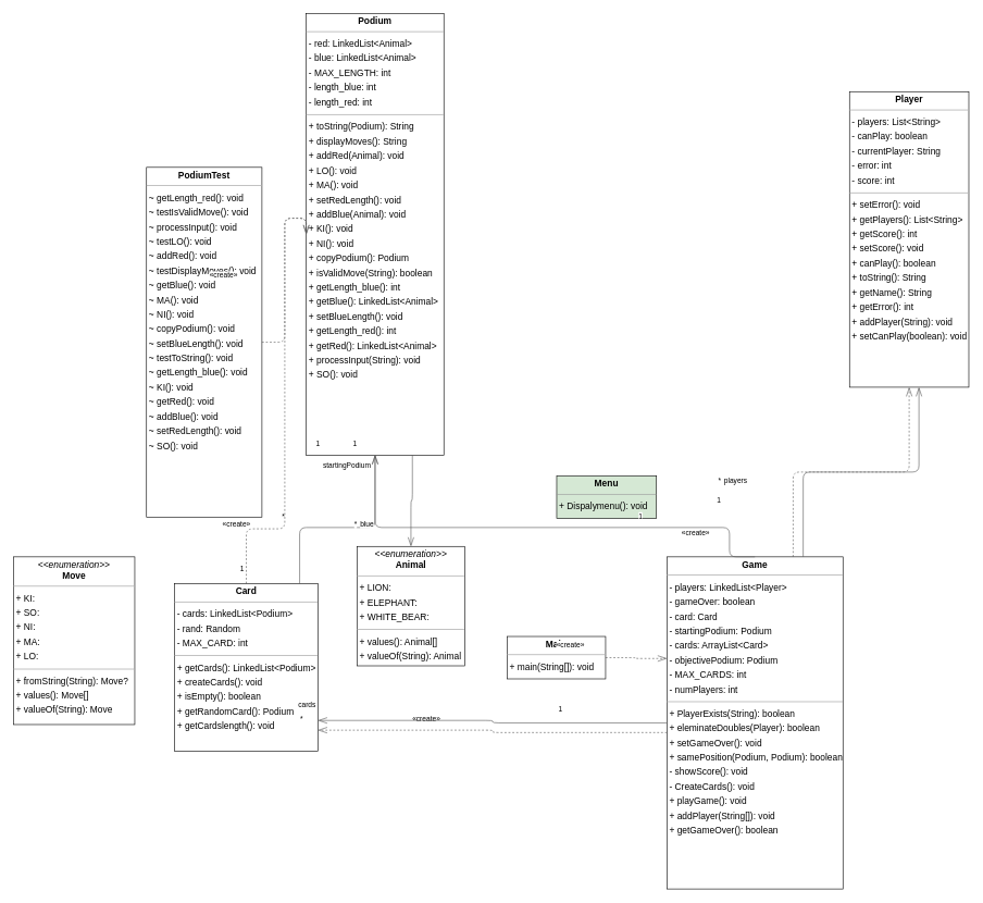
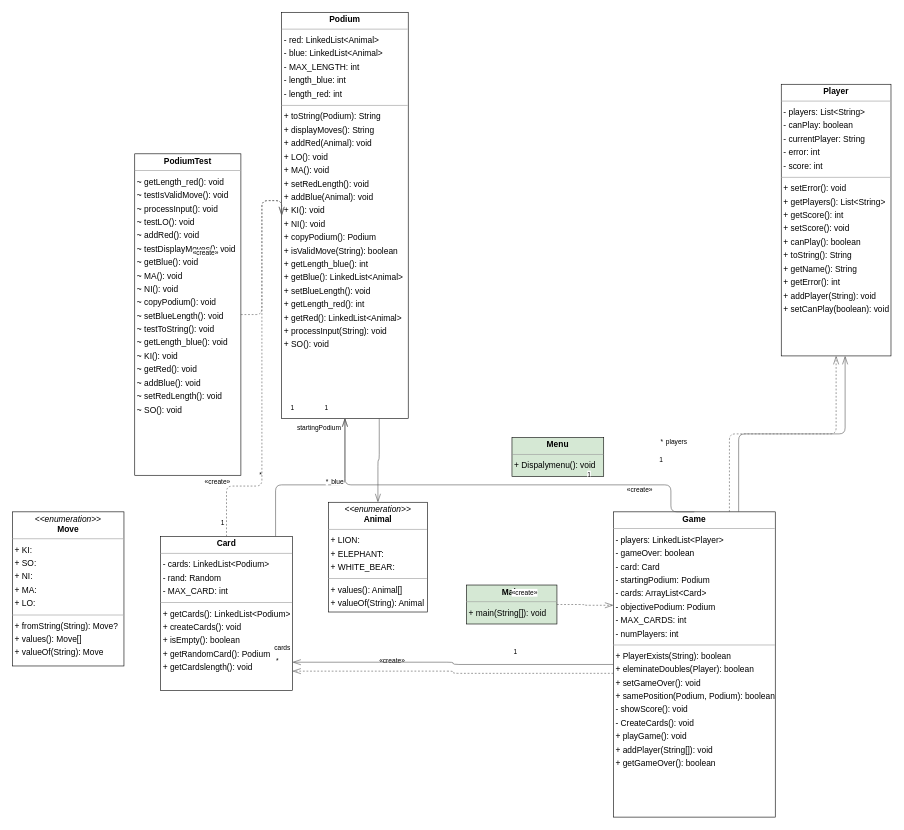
  <mxCell id="0" />
  <mxCell id="1" parent="0" />
  <mxCell id="2" value="&lt;p style=&quot;margin:0px;margin-top:4px;text-align:center;&quot;&gt;&lt;i&gt;&amp;lt;&amp;lt;enumeration&amp;gt;&amp;gt;&lt;/i&gt;&lt;br/&gt;&lt;b&gt;Animal&lt;/b&gt;&lt;/p&gt;&lt;hr size=&quot;1&quot;/&gt;&lt;p style=&quot;margin:0 0 0 4px;line-height:1.6;&quot;&gt;+ LION: &lt;br/&gt;+ ELEPHANT: &lt;br/&gt;+ WHITE_BEAR: &lt;/p&gt;&lt;hr size=&quot;1&quot;/&gt;&lt;p style=&quot;margin:0 0 0 4px;line-height:1.6;&quot;&gt;+ values(): Animal[]&lt;br/&gt;+ valueOf(String): Animal&lt;/p&gt;" style="verticalAlign=top;align=left;overflow=fill;fontSize=14;fontFamily=Helvetica;html=1;rounded=0;shadow=0;comic=0;labelBackgroundColor=none;strokeWidth=1;" parent="1" vertex="1"><mxGeometry x="547" y="837" width="165" height="183" as="geometry" /></mxCell>
  <mxCell id="3" value="&lt;p style=&quot;margin:0px;margin-top:4px;text-align:center;&quot;&gt;&lt;b&gt;Card&lt;/b&gt;&lt;/p&gt;&lt;hr size=&quot;1&quot;/&gt;&lt;p style=&quot;margin:0 0 0 4px;line-height:1.6;&quot;&gt;- cards: LinkedList&amp;lt;Podium&amp;gt;&lt;br/&gt;- rand: Random&lt;br/&gt;- MAX_CARD: int&lt;/p&gt;&lt;hr size=&quot;1&quot;/&gt;&lt;p style=&quot;margin:0 0 0 4px;line-height:1.6;&quot;&gt;+ getCards(): LinkedList&amp;lt;Podium&amp;gt;&lt;br/&gt;+ createCards(): void&lt;br/&gt;+ isEmpty(): boolean&lt;br/&gt;+ getRandomCard(): Podium&lt;br/&gt;+ getCardslength(): void&lt;/p&gt;" style="verticalAlign=top;align=left;overflow=fill;fontSize=14;fontFamily=Helvetica;html=1;rounded=0;shadow=0;comic=0;labelBackgroundColor=none;strokeWidth=1;" parent="1" vertex="1"><mxGeometry x="267" y="894" width="220" height="257" as="geometry" /></mxCell>
  <mxCell id="4" value="&lt;p style=&quot;margin:0px;margin-top:4px;text-align:center;&quot;&gt;&lt;b&gt;Game&lt;/b&gt;&lt;/p&gt;&lt;hr size=&quot;1&quot;/&gt;&lt;p style=&quot;margin:0 0 0 4px;line-height:1.6;&quot;&gt;- players: LinkedList&amp;lt;Player&amp;gt;&lt;br/&gt;- gameOver: boolean&lt;br/&gt;- card: Card&lt;br/&gt;- startingPodium: Podium&lt;br/&gt;- cards: ArrayList&amp;lt;Card&amp;gt;&lt;br/&gt;- objectivePodium: Podium&lt;br/&gt;- MAX_CARDS: int&lt;br/&gt;- numPlayers: int&lt;/p&gt;&lt;hr size=&quot;1&quot;/&gt;&lt;p style=&quot;margin:0 0 0 4px;line-height:1.6;&quot;&gt;+ PlayerExists(String): boolean&lt;br/&gt;+ eleminateDoubles(Player): boolean&lt;br/&gt;+ setGameOver(): void&lt;br/&gt;+ samePosition(Podium, Podium): boolean&lt;br/&gt;- showScore(): void&lt;br/&gt;- CreateCards(): void&lt;br/&gt;+ playGame(): void&lt;br/&gt;+ addPlayer(String[]): void&lt;br/&gt;+ getGameOver(): boolean&lt;/p&gt;" style="verticalAlign=top;align=left;overflow=fill;fontSize=14;fontFamily=Helvetica;html=1;rounded=0;shadow=0;comic=0;labelBackgroundColor=none;strokeWidth=1;" parent="1" vertex="1"><mxGeometry x="1022" y="853" width="270" height="509" as="geometry" /></mxCell>
- <mxCell id="5" value="&lt;p style=&quot;margin:0px;margin-top:4px;text-align:center;&quot;&gt;&lt;b&gt;Main&lt;/b&gt;&lt;/p&gt;&lt;hr size=&quot;1&quot;/&gt;&lt;p style=&quot;margin:0 0 0 4px;line-height:1.6;&quot;&gt;+ main(String[]): void&lt;/p&gt;" style="verticalAlign=top;align=left;overflow=fill;fontSize=14;fontFamily=Helvetica;html=1;rounded=0;shadow=0;comic=0;labelBackgroundColor=none;strokeWidth=1;" parent="1" vertex="1"><mxGeometry x="777" y="975" width="151" height="65" as="geometry" /></mxCell>
+ <mxCell id="5" value="&lt;p style=&quot;margin:0px;margin-top:4px;text-align:center;&quot;&gt;&lt;b&gt;Main&lt;/b&gt;&lt;/p&gt;&lt;hr size=&quot;1&quot;/&gt;&lt;p style=&quot;margin:0 0 0 4px;line-height:1.6;&quot;&gt;+ main(String[]): void&lt;/p&gt;" style="verticalAlign=top;align=left;overflow=fill;fontSize=14;fontFamily=Helvetica;html=1;rounded=0;shadow=0;comic=0;labelBackgroundColor=none;strokeWidth=1;fillColor=#d5e8d4;" parent="1" vertex="1"><mxGeometry x="777" y="975" width="151" height="65" as="geometry" /></mxCell>
  <mxCell id="6" value="&lt;p style=&quot;margin:0px;margin-top:4px;text-align:center;&quot;&gt;&lt;b&gt;Menu&lt;/b&gt;&lt;/p&gt;&lt;hr size=&quot;1&quot;/&gt;&lt;p style=&quot;margin:0 0 0 4px;line-height:1.6;&quot;&gt;+ Dispalymenu(): void&lt;/p&gt;" style="verticalAlign=top;align=left;overflow=fill;fontSize=14;fontFamily=Helvetica;html=1;rounded=0;shadow=0;comic=0;labelBackgroundColor=none;strokeWidth=1;fillColor=#d5e8d4;" parent="1" vertex="1"><mxGeometry x="853" y="729" width="153" height="65" as="geometry" /></mxCell>
  <mxCell id="7" value="&lt;p style=&quot;margin:0px;margin-top:4px;text-align:center;&quot;&gt;&lt;i&gt;&amp;lt;&amp;lt;enumeration&amp;gt;&amp;gt;&lt;/i&gt;&lt;br/&gt;&lt;b&gt;Move&lt;/b&gt;&lt;/p&gt;&lt;hr size=&quot;1&quot;/&gt;&lt;p style=&quot;margin:0 0 0 4px;line-height:1.6;&quot;&gt;+ KI: &lt;br/&gt;+ SO: &lt;br/&gt;+ NI: &lt;br/&gt;+ MA: &lt;br/&gt;+ LO: &lt;/p&gt;&lt;hr size=&quot;1&quot;/&gt;&lt;p style=&quot;margin:0 0 0 4px;line-height:1.6;&quot;&gt;+ fromString(String): Move?&lt;br/&gt;+ values(): Move[]&lt;br/&gt;+ valueOf(String): Move&lt;/p&gt;" style="verticalAlign=top;align=left;overflow=fill;fontSize=14;fontFamily=Helvetica;html=1;rounded=0;shadow=0;comic=0;labelBackgroundColor=none;strokeWidth=1;" parent="1" vertex="1"><mxGeometry x="20" y="853" width="186" height="257" as="geometry" /></mxCell>
  <mxCell id="8" value="&lt;p style=&quot;margin:0px;margin-top:4px;text-align:center;&quot;&gt;&lt;b&gt;Player&lt;/b&gt;&lt;/p&gt;&lt;hr size=&quot;1&quot;/&gt;&lt;p style=&quot;margin:0 0 0 4px;line-height:1.6;&quot;&gt;- players: List&amp;lt;String&amp;gt;&lt;br/&gt;- canPlay: boolean&lt;br/&gt;- currentPlayer: String&lt;br/&gt;- error: int&lt;br/&gt;- score: int&lt;/p&gt;&lt;hr size=&quot;1&quot;/&gt;&lt;p style=&quot;margin:0 0 0 4px;line-height:1.6;&quot;&gt;+ setError(): void&lt;br/&gt;+ getPlayers(): List&amp;lt;String&amp;gt;&lt;br/&gt;+ getScore(): int&lt;br/&gt;+ setScore(): void&lt;br/&gt;+ canPlay(): boolean&lt;br/&gt;+ toString(): String&lt;br/&gt;+ getName(): String&lt;br/&gt;+ getError(): int&lt;br/&gt;+ addPlayer(String): void&lt;br/&gt;+ setCanPlay(boolean): void&lt;/p&gt;" style="verticalAlign=top;align=left;overflow=fill;fontSize=14;fontFamily=Helvetica;html=1;rounded=0;shadow=0;comic=0;labelBackgroundColor=none;strokeWidth=1;" parent="1" vertex="1"><mxGeometry x="1302" y="140" width="183" height="453" as="geometry" /></mxCell>
  <mxCell id="9" value="&lt;p style=&quot;margin:0px;margin-top:4px;text-align:center;&quot;&gt;&lt;b&gt;Podium&lt;/b&gt;&lt;/p&gt;&lt;hr size=&quot;1&quot;/&gt;&lt;p style=&quot;margin:0 0 0 4px;line-height:1.6;&quot;&gt;- red: LinkedList&amp;lt;Animal&amp;gt;&lt;br/&gt;- blue: LinkedList&amp;lt;Animal&amp;gt;&lt;br/&gt;- MAX_LENGTH: int&lt;br/&gt;- length_blue: int&lt;br/&gt;- length_red: int&lt;/p&gt;&lt;hr size=&quot;1&quot;/&gt;&lt;p style=&quot;margin:0 0 0 4px;line-height:1.6;&quot;&gt;+ toString(Podium): String&lt;br/&gt;+ displayMoves(): String&lt;br/&gt;+ addRed(Animal): void&lt;br/&gt;+ LO(): void&lt;br/&gt;+ MA(): void&lt;br/&gt;+ setRedLength(): void&lt;br/&gt;+ addBlue(Animal): void&lt;br/&gt;+ KI(): void&lt;br/&gt;+ NI(): void&lt;br/&gt;+ copyPodium(): Podium&lt;br/&gt;+ isValidMove(String): boolean&lt;br/&gt;+ getLength_blue(): int&lt;br/&gt;+ getBlue(): LinkedList&amp;lt;Animal&amp;gt;&lt;br/&gt;+ setBlueLength(): void&lt;br/&gt;+ getLength_red(): int&lt;br/&gt;+ getRed(): LinkedList&amp;lt;Animal&amp;gt;&lt;br/&gt;+ processInput(String): void&lt;br/&gt;+ SO(): void&lt;/p&gt;" style="verticalAlign=top;align=left;overflow=fill;fontSize=14;fontFamily=Helvetica;html=1;rounded=0;shadow=0;comic=0;labelBackgroundColor=none;strokeWidth=1;" parent="1" vertex="1"><mxGeometry x="469" y="20" width="211" height="677" as="geometry" /></mxCell>
  <mxCell id="10" value="&lt;p style=&quot;margin:0px;margin-top:4px;text-align:center;&quot;&gt;&lt;b&gt;PodiumTest&lt;/b&gt;&lt;/p&gt;&lt;hr size=&quot;1&quot;/&gt;&lt;p style=&quot;margin:0 0 0 4px;line-height:1.6;&quot;&gt;~ getLength_red(): void&lt;br/&gt;~ testIsValidMove(): void&lt;br/&gt;~ processInput(): void&lt;br/&gt;~ testLO(): void&lt;br/&gt;~ addRed(): void&lt;br/&gt;~ testDisplayMoves(): void&lt;br/&gt;~ getBlue(): void&lt;br/&gt;~ MA(): void&lt;br/&gt;~ NI(): void&lt;br/&gt;~ copyPodium(): void&lt;br/&gt;~ setBlueLength(): void&lt;br/&gt;~ testToString(): void&lt;br/&gt;~ getLength_blue(): void&lt;br/&gt;~ KI(): void&lt;br/&gt;~ getRed(): void&lt;br/&gt;~ addBlue(): void&lt;br/&gt;~ setRedLength(): void&lt;br/&gt;~ SO(): void&lt;/p&gt;" style="verticalAlign=top;align=left;overflow=fill;fontSize=14;fontFamily=Helvetica;html=1;rounded=0;shadow=0;comic=0;labelBackgroundColor=none;strokeWidth=1;" parent="1" vertex="1"><mxGeometry x="224" y="256" width="177" height="536" as="geometry" /></mxCell>
  <mxCell id="11" value="" style="html=1;rounded=1;edgeStyle=orthogonalEdgeStyle;dashed=0;startArrow=diamondThinstartSize=12;endArrow=openThin;endSize=12;strokeColor=#595959;exitX=0.872;exitY=0.000;exitDx=0;exitDy=0;entryX=0.500;entryY=1.000;entryDx=0;entryDy=0;" parent="1" source="3" target="9" edge="1"><mxGeometry width="50" height="50" relative="1" as="geometry"><Array as="points"><mxPoint x="459" y="808" /><mxPoint x="575" y="808" /></Array></mxGeometry></mxCell>
  <mxCell id="12" value="1" style="edgeLabel;resizable=0;html=1;align=left;verticalAlign=top;strokeColor=default;" parent="11" vertex="1" connectable="0"><mxGeometry x="366" y="859" as="geometry" /></mxCell>
  <mxCell id="13" value="*" style="edgeLabel;resizable=0;html=1;align=left;verticalAlign=top;strokeColor=default;" parent="11" vertex="1" connectable="0"><mxGeometry x="430" y="778" as="geometry" /></mxCell>
  <mxCell id="14" value="cards" style="edgeLabel;resizable=0;html=1;align=left;verticalAlign=top;strokeColor=default;" parent="11" vertex="1" connectable="0"><mxGeometry x="493" y="701" as="geometry" /></mxCell>
  <mxCell id="15" value="" style="html=1;rounded=1;edgeStyle=orthogonalEdgeStyle;dashed=1;startArrow=none;endArrow=openThin;endSize=12;strokeColor=#595959;exitX=0.500;exitY=0.000;exitDx=0;exitDy=0;entryX=0.000;entryY=0.500;entryDx=0;entryDy=0;" parent="1" source="3" target="9" edge="1"><mxGeometry width="50" height="50" relative="1" as="geometry"><Array as="points"><mxPoint x="377" y="810" /><mxPoint x="436" y="810" /><mxPoint x="436" y="334" /></Array></mxGeometry></mxCell>
  <mxCell id="16" value="«create»" style="edgeLabel;resizable=0;html=1;align=left;verticalAlign=top;strokeColor=default;" parent="15" vertex="1" connectable="0"><mxGeometry x="339" y="790" as="geometry" /></mxCell>
  <mxCell id="17" value="" style="html=1;rounded=1;edgeStyle=orthogonalEdgeStyle;dashed=1;startArrow=none;endArrow=openThin;endSize=12;strokeColor=#595959;exitX=0.000;exitY=0.529;exitDx=0;exitDy=0;entryX=1.000;entryY=0.874;entryDx=0;entryDy=0;" parent="1" source="4" target="3" edge="1"><mxGeometry width="50" height="50" relative="1" as="geometry"><Array as="points" /></mxGeometry></mxCell>
  <mxCell id="18" value="«create»" style="edgeLabel;resizable=0;html=1;align=left;verticalAlign=top;strokeColor=default;" parent="17" vertex="1" connectable="0"><mxGeometry x="630" y="1089" as="geometry" /></mxCell>
  <mxCell id="19" value="" style="html=1;rounded=1;edgeStyle=orthogonalEdgeStyle;dashed=0;startArrow=diamondThinstartSize=12;endArrow=openThin;endSize=12;strokeColor=#595959;exitX=0.000;exitY=0.500;exitDx=0;exitDy=0;entryX=1.000;entryY=0.816;entryDx=0;entryDy=0;" parent="1" source="4" target="3" edge="1"><mxGeometry width="50" height="50" relative="1" as="geometry"><Array as="points" /></mxGeometry></mxCell>
  <mxCell id="20" value="1" style="edgeLabel;resizable=0;html=1;align=left;verticalAlign=top;strokeColor=default;" parent="19" vertex="1" connectable="0"><mxGeometry x="854" y="1074" as="geometry" /></mxCell>
  <mxCell id="21" value="*" style="edgeLabel;resizable=0;html=1;align=left;verticalAlign=top;strokeColor=default;" parent="19" vertex="1" connectable="0"><mxGeometry x="458" y="1089" as="geometry" /></mxCell>
  <mxCell id="22" value="cards" style="edgeLabel;resizable=0;html=1;align=left;verticalAlign=top;strokeColor=default;" parent="19" vertex="1" connectable="0"><mxGeometry x="455" y="1067" as="geometry" /></mxCell>
  <mxCell id="23" value="" style="html=1;rounded=1;edgeStyle=orthogonalEdgeStyle;dashed=1;startArrow=none;endArrow=openThin;endSize=12;strokeColor=#595959;exitX=0.717;exitY=0.000;exitDx=0;exitDy=0;entryX=0.500;entryY=1.000;entryDx=0;entryDy=0;" parent="1" source="4" target="8" edge="1"><mxGeometry width="50" height="50" relative="1" as="geometry"><Array as="points" /></mxGeometry></mxCell>
  <mxCell id="24" value="«create»" style="edgeLabel;resizable=0;html=1;align=left;verticalAlign=top;strokeColor=default;" parent="23" vertex="1" connectable="0"><mxGeometry x="1043" y="803" as="geometry" /></mxCell>
  <mxCell id="25" value="" style="html=1;rounded=1;edgeStyle=orthogonalEdgeStyle;dashed=0;startArrow=diamondThinstartSize=12;endArrow=openThin;endSize=12;strokeColor=#595959;exitX=0.774;exitY=0.000;exitDx=0;exitDy=0;entryX=0.582;entryY=1.000;entryDx=0;entryDy=0;" parent="1" source="4" target="8" edge="1"><mxGeometry width="50" height="50" relative="1" as="geometry"><Array as="points" /></mxGeometry></mxCell>
  <mxCell id="26" value="1" style="edgeLabel;resizable=0;html=1;align=left;verticalAlign=top;strokeColor=default;" parent="25" vertex="1" connectable="0"><mxGeometry x="1097" y="754" as="geometry" /></mxCell>
  <mxCell id="27" value="*" style="edgeLabel;resizable=0;html=1;align=left;verticalAlign=top;strokeColor=default;" parent="25" vertex="1" connectable="0"><mxGeometry x="1099" y="724" as="geometry" /></mxCell>
  <mxCell id="28" value="players" style="edgeLabel;resizable=0;html=1;align=left;verticalAlign=top;strokeColor=default;" parent="25" vertex="1" connectable="0"><mxGeometry x="1108" y="724" as="geometry" /></mxCell>
  <mxCell id="29" value="" style="html=1;rounded=1;edgeStyle=orthogonalEdgeStyle;dashed=0;startArrow=diamondThinstartSize=12;endArrow=openThin;endSize=12;strokeColor=#595959;exitX=0.500;exitY=0.000;exitDx=0;exitDy=0;entryX=0.500;entryY=1.000;entryDx=0;entryDy=0;" parent="1" source="4" target="9" edge="1"><mxGeometry width="50" height="50" relative="1" as="geometry"><Array as="points"><mxPoint x="1118" y="808" /><mxPoint x="575" y="808" /></Array></mxGeometry></mxCell>
  <mxCell id="30" value="1" style="edgeLabel;resizable=0;html=1;align=left;verticalAlign=top;strokeColor=default;" parent="29" vertex="1" connectable="0"><mxGeometry x="482" y="667" as="geometry" /></mxCell>
  <mxCell id="31" value="1" style="edgeLabel;resizable=0;html=1;align=left;verticalAlign=top;strokeColor=default;" parent="29" vertex="1" connectable="0"><mxGeometry x="977" y="778" as="geometry" /></mxCell>
  <mxCell id="32" value="startingPodium" style="edgeLabel;resizable=0;html=1;align=left;verticalAlign=top;strokeColor=default;" parent="29" vertex="1" connectable="0"><mxGeometry x="493" y="700" as="geometry" /></mxCell>
  <mxCell id="33" value="" style="html=1;rounded=1;edgeStyle=orthogonalEdgeStyle;dashed=1;startArrow=none;endArrow=openThin;endSize=12;strokeColor=#595959;exitX=1.000;exitY=0.500;exitDx=0;exitDy=0;entryX=0.000;entryY=0.306;entryDx=0;entryDy=0;" parent="1" source="5" target="4" edge="1"><mxGeometry width="50" height="50" relative="1" as="geometry"><Array as="points" /></mxGeometry></mxCell>
  <mxCell id="34" value="«create»" style="edgeLabel;resizable=0;html=1;align=left;verticalAlign=top;strokeColor=default;" parent="33" vertex="1" connectable="0"><mxGeometry x="851" y="975" as="geometry" /></mxCell>
  <mxCell id="35" value="" style="html=1;rounded=1;edgeStyle=orthogonalEdgeStyle;dashed=0;startArrow=diamondThinstartSize=12;endArrow=openThin;endSize=12;strokeColor=#595959;exitX=0.771;exitY=1.000;exitDx=0;exitDy=0;entryX=0.500;entryY=0.000;entryDx=0;entryDy=0;" parent="1" source="9" target="2" edge="1"><mxGeometry width="50" height="50" relative="1" as="geometry"><Array as="points" /></mxGeometry></mxCell>
  <mxCell id="36" value="1" style="edgeLabel;resizable=0;html=1;align=left;verticalAlign=top;strokeColor=default;" parent="35" vertex="1" connectable="0"><mxGeometry x="539" y="667" as="geometry" /></mxCell>
  <mxCell id="37" value="*" style="edgeLabel;resizable=0;html=1;align=left;verticalAlign=top;strokeColor=default;" parent="35" vertex="1" connectable="0"><mxGeometry x="541" y="790" as="geometry" /></mxCell>
  <mxCell id="38" value="blue" style="edgeLabel;resizable=0;html=1;align=left;verticalAlign=top;strokeColor=default;" parent="35" vertex="1" connectable="0"><mxGeometry x="550" y="790" as="geometry" /></mxCell>
  <mxCell id="39" value="" style="html=1;rounded=1;edgeStyle=orthogonalEdgeStyle;dashed=1;startArrow=none;endArrow=openThin;endSize=12;strokeColor=#595959;exitX=1.000;exitY=0.500;exitDx=0;exitDy=0;entryX=0.000;entryY=0.500;entryDx=0;entryDy=0;" parent="1" source="10" target="9" edge="1"><mxGeometry width="50" height="50" relative="1" as="geometry"><Array as="points"><mxPoint x="436" y="524" /><mxPoint x="436" y="334" /></Array></mxGeometry></mxCell>
  <mxCell id="40" value="«create»" style="edgeLabel;resizable=0;html=1;align=left;verticalAlign=top;strokeColor=default;" parent="39" vertex="1" connectable="0"><mxGeometry x="319" y="409" as="geometry" /></mxCell>
